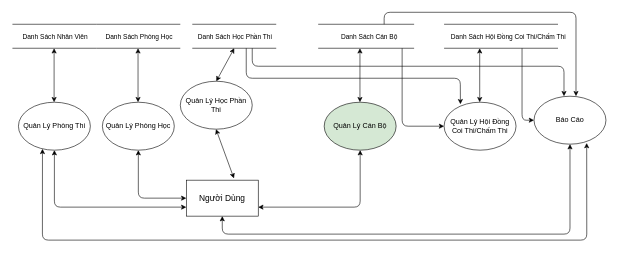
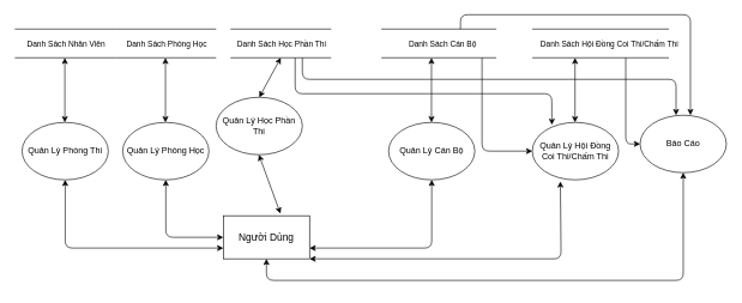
  <mxCell id="0" />
  <mxCell id="1" parent="0" />
  <mxCell id="2" value="Quản Lý Phòng Học" style="ellipse;whiteSpace=wrap;html=1;" parent="1" vertex="1"><mxGeometry x="170" y="170" width="120" height="80" as="geometry" /></mxCell>
  <mxCell id="3" value="Quản Lý Học Phần Thi" style="ellipse;whiteSpace=wrap;html=1;" parent="1" vertex="1"><mxGeometry x="300" y="135" width="120" height="80" as="geometry" /></mxCell>
- <mxCell id="4" value="Quản Lý Cán Bộ" style="ellipse;whiteSpace=wrap;html=1;fillColor=#d5e8d4;" parent="1" vertex="1"><mxGeometry x="540" y="170" width="120" height="80" as="geometry" /></mxCell>
+ <mxCell id="4" value="Quản Lý Cán Bộ" style="ellipse;whiteSpace=wrap;html=1;" parent="1" vertex="1"><mxGeometry x="540" y="170" width="120" height="80" as="geometry" /></mxCell>
  <mxCell id="5" value="Quản Lý Hội Đồng Coi Thi/Chấm Thi" style="ellipse;whiteSpace=wrap;html=1;" parent="1" vertex="1"><mxGeometry x="740" y="170" width="120" height="80" as="geometry" /></mxCell>
  <mxCell id="6" value="" style="endArrow=none;html=1;" parent="1" edge="1"><mxGeometry width="50" height="50" relative="1" as="geometry"><mxPoint x="320" y="40" as="sourcePoint" /><mxPoint x="460" y="40" as="targetPoint" /></mxGeometry></mxCell>
  <mxCell id="7" value="Danh Sách Học Phần Thi" style="edgeLabel;html=1;align=center;verticalAlign=middle;resizable=0;points=[];" parent="6" vertex="1" connectable="0"><mxGeometry x="0.443" y="-2" relative="1" as="geometry"><mxPoint x="-31" y="18" as="offset" /></mxGeometry></mxCell>
  <mxCell id="8" value="" style="endArrow=none;html=1;" parent="1" edge="1"><mxGeometry width="50" height="50" relative="1" as="geometry"><mxPoint x="320" y="80" as="sourcePoint" /><mxPoint x="460" y="80" as="targetPoint" /></mxGeometry></mxCell>
  <mxCell id="9" value="" style="endArrow=none;html=1;" parent="1" edge="1"><mxGeometry width="50" height="50" relative="1" as="geometry"><mxPoint x="740" y="40" as="sourcePoint" /><mxPoint x="930" y="40" as="targetPoint" /></mxGeometry></mxCell>
  <mxCell id="10" value="Danh Sách Hội Đồng Coi Thi/Chấm Thi" style="edgeLabel;html=1;align=center;verticalAlign=middle;resizable=0;points=[];" parent="9" vertex="1" connectable="0"><mxGeometry x="0.443" y="-2" relative="1" as="geometry"><mxPoint x="-31" y="18" as="offset" /></mxGeometry></mxCell>
  <mxCell id="11" value="" style="endArrow=none;html=1;" parent="1" edge="1"><mxGeometry width="50" height="50" relative="1" as="geometry"><mxPoint x="740" y="80" as="sourcePoint" /><mxPoint x="930" y="80" as="targetPoint" /></mxGeometry></mxCell>
  <mxCell id="12" value="" style="endArrow=none;html=1;" parent="1" edge="1"><mxGeometry width="50" height="50" relative="1" as="geometry"><mxPoint x="530" y="40" as="sourcePoint" /><mxPoint x="690" y="40" as="targetPoint" /></mxGeometry></mxCell>
  <mxCell id="13" value="Danh Sách Cán Bộ" style="edgeLabel;html=1;align=center;verticalAlign=middle;resizable=0;points=[];" parent="12" vertex="1" connectable="0"><mxGeometry x="0.443" y="-2" relative="1" as="geometry"><mxPoint x="-31" y="18" as="offset" /></mxGeometry></mxCell>
  <mxCell id="14" value="" style="endArrow=none;html=1;" parent="1" edge="1"><mxGeometry width="50" height="50" relative="1" as="geometry"><mxPoint x="530" y="80" as="sourcePoint" /><mxPoint x="690" y="80" as="targetPoint" /></mxGeometry></mxCell>
  <mxCell id="15" value="" style="endArrow=none;html=1;" parent="1" edge="1"><mxGeometry width="50" height="50" relative="1" as="geometry"><mxPoint x="160" y="40" as="sourcePoint" /><mxPoint x="300" y="40" as="targetPoint" /></mxGeometry></mxCell>
  <mxCell id="16" value="Danh Sách Phòng Học" style="edgeLabel;html=1;align=center;verticalAlign=middle;resizable=0;points=[];" parent="15" vertex="1" connectable="0"><mxGeometry x="0.443" y="-2" relative="1" as="geometry"><mxPoint x="-31" y="18" as="offset" /></mxGeometry></mxCell>
  <mxCell id="17" value="" style="endArrow=none;html=1;" parent="1" edge="1"><mxGeometry width="50" height="50" relative="1" as="geometry"><mxPoint x="160" y="80" as="sourcePoint" /><mxPoint x="300" y="80" as="targetPoint" /></mxGeometry></mxCell>
  <mxCell id="18" value="&lt;font style=&quot;font-size: 14px&quot;&gt;Người Dùng&lt;/font&gt;" style="rounded=0;whiteSpace=wrap;html=1;" parent="1" vertex="1"><mxGeometry x="310" y="300" width="120" height="60" as="geometry" /></mxCell>
  <mxCell id="19" value="Báo Cáo" style="ellipse;whiteSpace=wrap;html=1;" parent="1" vertex="1"><mxGeometry x="890" y="160" width="120" height="80" as="geometry" /></mxCell>
  <mxCell id="20" value="" style="endArrow=classic;startArrow=classic;html=1;" parent="1" edge="1"><mxGeometry width="50" height="50" relative="1" as="geometry"><mxPoint x="229.5" y="170" as="sourcePoint" /><mxPoint x="229.5" y="80" as="targetPoint" /></mxGeometry></mxCell>
  <mxCell id="21" value="" style="endArrow=classic;startArrow=classic;html=1;exitX=0.5;exitY=0;exitDx=0;exitDy=0;" parent="1" source="3" edge="1"><mxGeometry width="50" height="50" relative="1" as="geometry"><mxPoint x="340" y="150" as="sourcePoint" /><mxPoint x="390" y="80" as="targetPoint" /></mxGeometry></mxCell>
  <mxCell id="22" value="" style="endArrow=classic;startArrow=classic;html=1;exitX=0.5;exitY=0;exitDx=0;exitDy=0;" parent="1" edge="1"><mxGeometry width="50" height="50" relative="1" as="geometry"><mxPoint x="599.66" y="170" as="sourcePoint" /><mxPoint x="599.66" y="80" as="targetPoint" /></mxGeometry></mxCell>
  <mxCell id="23" value="" style="endArrow=classic;startArrow=classic;html=1;exitX=0.5;exitY=0;exitDx=0;exitDy=0;" parent="1" edge="1"><mxGeometry width="50" height="50" relative="1" as="geometry"><mxPoint x="799.41" y="170" as="sourcePoint" /><mxPoint x="799.41" y="80" as="targetPoint" /></mxGeometry></mxCell>
  <mxCell id="24" value="" style="endArrow=classic;html=1;entryX=0;entryY=0.5;entryDx=0;entryDy=0;" parent="1" target="19" edge="1"><mxGeometry width="50" height="50" relative="1" as="geometry"><mxPoint x="870" y="80" as="sourcePoint" /><mxPoint x="1210" y="60" as="targetPoint" /><Array as="points"><mxPoint x="870" y="200" /></Array></mxGeometry></mxCell>
  <mxCell id="25" value="" style="endArrow=classic;html=1;" parent="1" edge="1"><mxGeometry width="50" height="50" relative="1" as="geometry"><mxPoint x="640" y="40" as="sourcePoint" /><mxPoint x="960" y="160" as="targetPoint" /><Array as="points"><mxPoint x="640" y="20" /><mxPoint x="960" y="20" /></Array></mxGeometry></mxCell>
  <mxCell id="26" value="" style="endArrow=classic;html=1;" parent="1" target="5" edge="1"><mxGeometry width="50" height="50" relative="1" as="geometry"><mxPoint x="670" y="80" as="sourcePoint" /><mxPoint x="740" y="90" as="targetPoint" /><Array as="points"><mxPoint x="670" y="210" /></Array></mxGeometry></mxCell>
  <mxCell id="27" value="" style="endArrow=classic;html=1;entryX=0.227;entryY=0.042;entryDx=0;entryDy=0;entryPerimeter=0;" parent="1" target="5" edge="1"><mxGeometry width="50" height="50" relative="1" as="geometry"><mxPoint x="410" y="80" as="sourcePoint" /><mxPoint x="510" y="100" as="targetPoint" /><Array as="points"><mxPoint x="410" y="130" /><mxPoint x="767" y="130" /></Array></mxGeometry></mxCell>
  <mxCell id="28" value="" style="endArrow=classic;html=1;" parent="1" edge="1"><mxGeometry width="50" height="50" relative="1" as="geometry"><mxPoint x="420" y="80" as="sourcePoint" /><mxPoint x="940" y="160" as="targetPoint" /><Array as="points"><mxPoint x="420" y="110" /><mxPoint x="940" y="110" /></Array></mxGeometry></mxCell>
+ <mxCell id="29" value="" style="endArrow=classic;startArrow=classic;html=1;exitX=1;exitY=1;exitDx=0;exitDy=0;entryX=0.325;entryY=1.027;entryDx=0;entryDy=0;entryPerimeter=0;" parent="1" source="18" target="5" edge="1"><mxGeometry width="50" height="50" relative="1" as="geometry"><mxPoint x="580" y="150" as="sourcePoint" /><mxPoint x="790" y="247" as="targetPoint" /><Array as="points"><mxPoint x="780" y="360" /></Array></mxGeometry></mxCell>
  <mxCell id="30" value="" style="endArrow=classic;startArrow=classic;html=1;exitX=0.5;exitY=1;exitDx=0;exitDy=0;entryX=0;entryY=0.5;entryDx=0;entryDy=0;" parent="1" source="2" target="18" edge="1"><mxGeometry width="50" height="50" relative="1" as="geometry"><mxPoint x="230" y="340" as="sourcePoint" /><mxPoint x="280" y="290" as="targetPoint" /><Array as="points"><mxPoint x="230" y="330" /></Array></mxGeometry></mxCell>
  <mxCell id="31" value="" style="endArrow=classic;startArrow=classic;html=1;entryX=0.496;entryY=1;entryDx=0;entryDy=0;entryPerimeter=0;" parent="1" target="3" edge="1"><mxGeometry width="50" height="50" relative="1" as="geometry"><mxPoint x="389.5" y="297" as="sourcePoint" /><mxPoint x="389.5" y="260" as="targetPoint" /></mxGeometry></mxCell>
  <mxCell id="32" value="" style="endArrow=classic;startArrow=classic;html=1;entryX=0.5;entryY=1;entryDx=0;entryDy=0;exitX=1;exitY=0.75;exitDx=0;exitDy=0;" parent="1" source="18" target="4" edge="1"><mxGeometry width="50" height="50" relative="1" as="geometry"><mxPoint x="490" y="330" as="sourcePoint" /><mxPoint x="540" y="280" as="targetPoint" /><Array as="points"><mxPoint x="600" y="345" /></Array></mxGeometry></mxCell>
  <mxCell id="33" value="" style="endArrow=classic;startArrow=classic;html=1;fontStyle=1;entryX=0.5;entryY=1;entryDx=0;entryDy=0;exitX=0.5;exitY=1;exitDx=0;exitDy=0;" parent="1" source="18" target="19" edge="1"><mxGeometry width="50" height="50" relative="1" as="geometry"><mxPoint x="430" y="380" as="sourcePoint" /><mxPoint x="609.66" y="90" as="targetPoint" /><Array as="points"><mxPoint x="370" y="390" /><mxPoint x="950" y="390" /></Array></mxGeometry></mxCell>
  <mxCell id="34" value="Quản Lý Phòng Thi" style="ellipse;whiteSpace=wrap;html=1;" vertex="1" parent="1"><mxGeometry x="30" y="170" width="120" height="80" as="geometry" /></mxCell>
  <mxCell id="35" value="" style="endArrow=none;html=1;" edge="1" parent="1"><mxGeometry width="50" height="50" relative="1" as="geometry"><mxPoint x="20" y="40" as="sourcePoint" /><mxPoint x="160" y="40" as="targetPoint" /></mxGeometry></mxCell>
  <mxCell id="36" value="Danh Sách Nhân Viên" style="edgeLabel;html=1;align=center;verticalAlign=middle;resizable=0;points=[];" vertex="1" connectable="0" parent="35"><mxGeometry x="0.443" y="-2" relative="1" as="geometry"><mxPoint x="-31" y="18" as="offset" /></mxGeometry></mxCell>
  <mxCell id="37" value="" style="endArrow=none;html=1;" edge="1" parent="1"><mxGeometry width="50" height="50" relative="1" as="geometry"><mxPoint x="20" y="80" as="sourcePoint" /><mxPoint x="160" y="80" as="targetPoint" /></mxGeometry></mxCell>
  <mxCell id="38" value="" style="endArrow=classic;startArrow=classic;html=1;" edge="1" parent="1"><mxGeometry width="50" height="50" relative="1" as="geometry"><mxPoint x="89.5" y="170" as="sourcePoint" /><mxPoint x="89.5" y="80" as="targetPoint" /></mxGeometry></mxCell>
  <mxCell id="39" value="" style="endArrow=classic;startArrow=classic;html=1;exitX=0.5;exitY=1;exitDx=0;exitDy=0;entryX=0;entryY=0.75;entryDx=0;entryDy=0;" edge="1" parent="1" source="34" target="18"><mxGeometry width="50" height="50" relative="1" as="geometry"><mxPoint x="90" y="340" as="sourcePoint" /><mxPoint x="170" y="330" as="targetPoint" /><Array as="points"><mxPoint x="90" y="345" /></Array></mxGeometry></mxCell>
- <mxCell id="40" value="" style="endArrow=classic;startArrow=classic;html=1;fontStyle=1;entryX=0.732;entryY=0.976;entryDx=0;entryDy=0;exitX=0.334;exitY=0.973;exitDx=0;exitDy=0;exitPerimeter=0;entryPerimeter=0;" edge="1" parent="1" source="34" target="19"><mxGeometry width="50" height="50" relative="1" as="geometry"><mxPoint x="390" y="360" as="sourcePoint" /><mxPoint x="1000" y="250" as="targetPoint" /><Array as="points"><mxPoint x="70" y="400" /><mxPoint x="978" y="400" /></Array></mxGeometry></mxCell>
